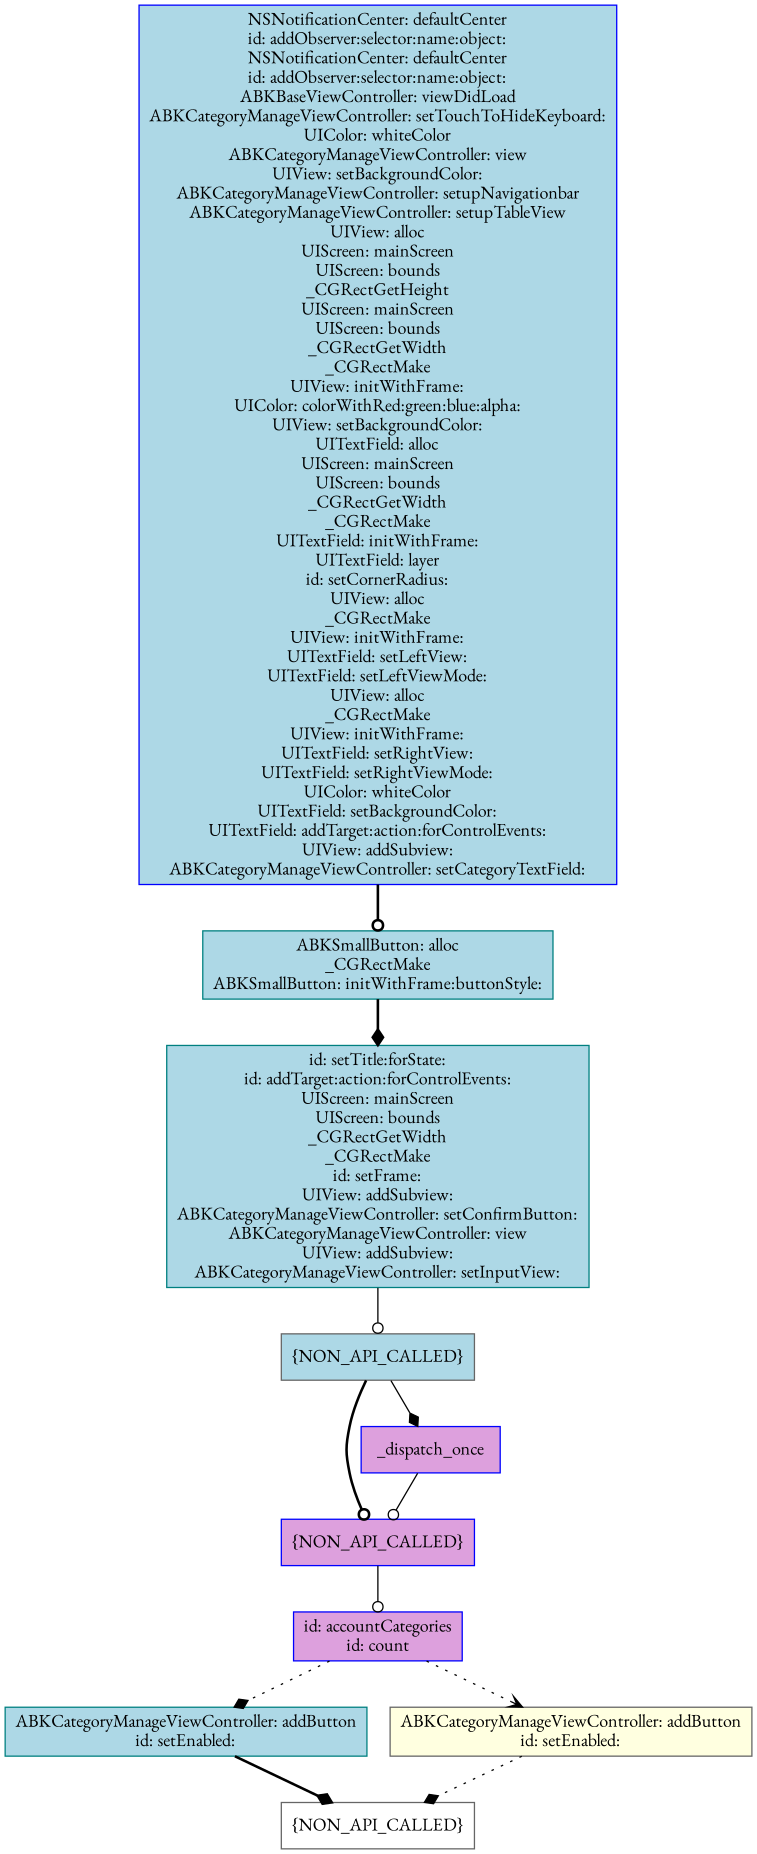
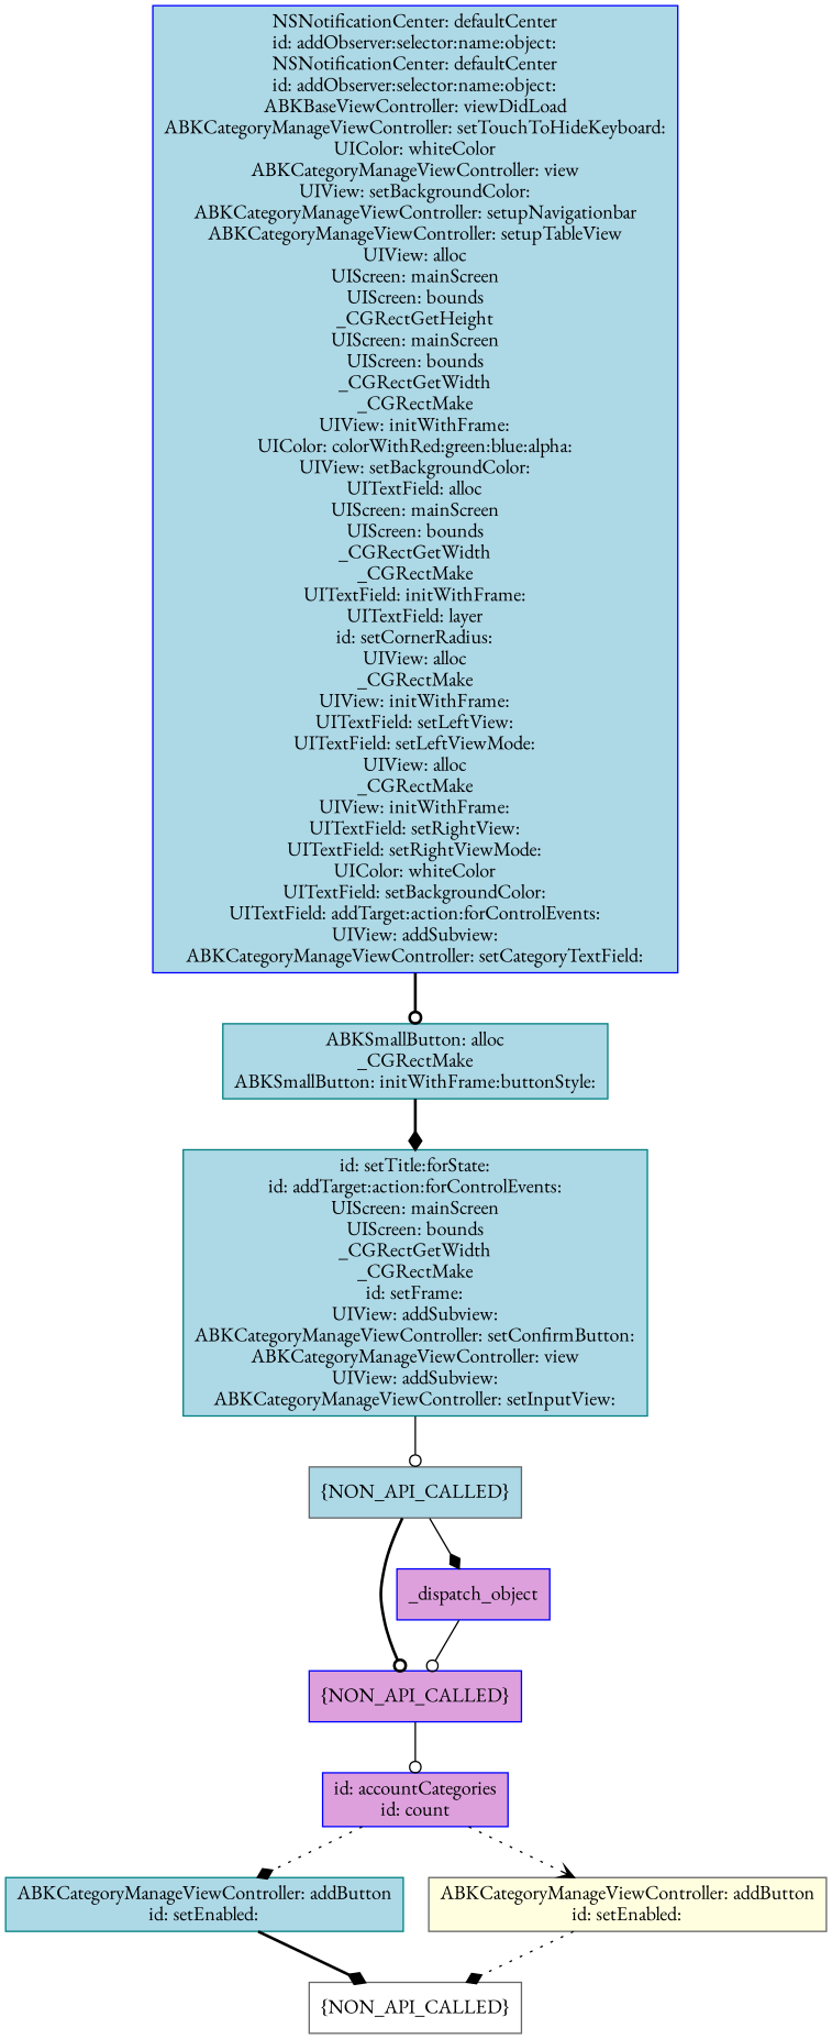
  digraph {
    fontname="EB Garamond"
    node [shape=box style=filled fillcolor=lightblue color=blue fontname="EB Garamond"]
    edge [style=bold arrowhead=odot fontname="EB Garamond"]
    n1 [label="NSNotificationCenter: defaultCenter\nid: addObserver:selector:name:object:\nNSNotificationCenter: defaultCenter\nid: addObserver:selector:name:object:\nABKBaseViewController: viewDidLoad\nABKCategoryManageViewController: setTouchToHideKeyboard:\nUIColor: whiteColor\nABKCategoryManageViewController: view\nUIView: setBackgroundColor:\nABKCategoryManageViewController: setupNavigationbar\nABKCategoryManageViewController: setupTableView\nUIView: alloc\nUIScreen: mainScreen\nUIScreen: bounds\n_CGRectGetHeight\nUIScreen: mainScreen\nUIScreen: bounds\n_CGRectGetWidth\n_CGRectMake\nUIView: initWithFrame:\nUIColor: colorWithRed:green:blue:alpha:\nUIView: setBackgroundColor:\nUITextField: alloc\nUIScreen: mainScreen\nUIScreen: bounds\n_CGRectGetWidth\n_CGRectMake\nUITextField: initWithFrame:\nUITextField: layer\nid: setCornerRadius:\nUIView: alloc\n_CGRectMake\nUIView: initWithFrame:\nUITextField: setLeftView:\nUITextField: setLeftViewMode:\nUIView: alloc\n_CGRectMake\nUIView: initWithFrame:\nUITextField: setRightView:\nUITextField: setRightViewMode:\nUIColor: whiteColor\nUITextField: setBackgroundColor:\nUITextField: addTarget:action:forControlEvents:\nUIView: addSubview:\nABKCategoryManageViewController: setCategoryTextField:\n"]
    n2 [label="ABKSmallButton: alloc\n_CGRectMake\nABKSmallButton: initWithFrame:buttonStyle:\n" color=teal]
    n3 [label="id: setTitle:forState:\nid: addTarget:action:forControlEvents:\nUIScreen: mainScreen\nUIScreen: bounds\n_CGRectGetWidth\n_CGRectMake\nid: setFrame:\nUIView: addSubview:\nABKCategoryManageViewController: setConfirmButton:\nABKCategoryManageViewController: view\nUIView: addSubview:\nABKCategoryManageViewController: setInputView:\n" color=teal]
    n4 [label="{NON_API_CALLED}" color=gray40]
    n5 [label="{NON_API_CALLED}" fillcolor=plum]
-   n6 [label=_dispatch_once fillcolor=plum]
+   n6 [label=_dispatch_object fillcolor=plum]
    n7 [label="id: accountCategories\nid: count\n" fillcolor=plum]
    n8 [label="ABKCategoryManageViewController: addButton\nid: setEnabled:\n" color=teal]
    n9 [label="ABKCategoryManageViewController: addButton\nid: setEnabled:\n" fillcolor=lightyellow color=gray40]
    n10 [label="{NON_API_CALLED}" fillcolor=white color=gray40]
    n1 -> n2
    n2 -> n3 [arrowhead=diamond]
    n3 -> n4 [style=solid]
    n4 -> n5
    n4 -> n6 [style=solid arrowhead=diamond]
    n5 -> n7 [style=solid]
    n6 -> n5 [style=solid]
    n7 -> n8 [style=dotted arrowhead=diamond]
    n7 -> n9 [style=dotted arrowhead=vee]
    n8 -> n10 [arrowhead=diamond]
    n9 -> n10 [style=dotted arrowhead=diamond]
  }
